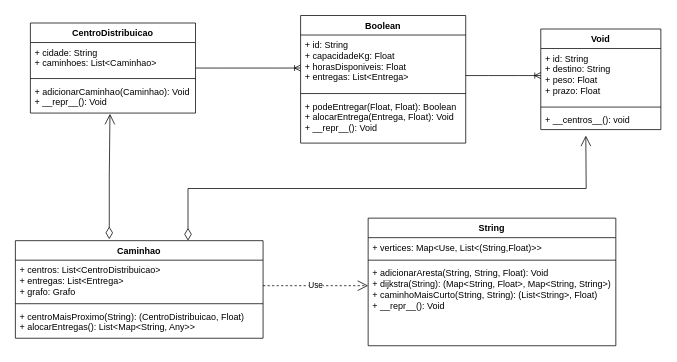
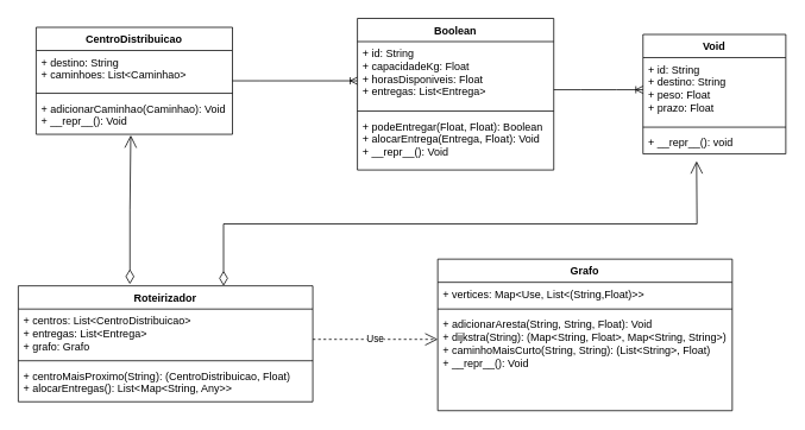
  <mxCell id="0" />
  <mxCell id="1" parent="0" />
  <mxCell id="2" value="Void" style="swimlane;fontStyle=1;align=center;verticalAlign=top;childLayout=stackLayout;horizontal=1;startSize=26;horizontalStack=0;resizeParent=1;resizeParentMax=0;resizeLast=0;collapsible=1;marginBottom=0;whiteSpace=wrap;html=1;" vertex="1" parent="1"><mxGeometry x="720" y="38" width="160" height="134" as="geometry" /></mxCell>
  <mxCell id="3" value="+ id: String&lt;div&gt;+ destino: String&lt;/div&gt;&lt;div&gt;+ peso: Float&lt;/div&gt;&lt;div&gt;+ prazo: Float&lt;/div&gt;" style="text;strokeColor=none;fillColor=none;align=left;verticalAlign=top;spacingLeft=4;spacingRight=4;overflow=hidden;rotatable=0;points=[[0,0.5],[1,0.5]];portConstraint=eastwest;whiteSpace=wrap;html=1;" vertex="1" parent="2"><mxGeometry y="26" width="160" height="74" as="geometry" /></mxCell>
  <mxCell id="4" value="" style="line;strokeWidth=1;fillColor=none;align=left;verticalAlign=middle;spacingTop=-1;spacingLeft=3;spacingRight=3;rotatable=0;labelPosition=right;points=[];portConstraint=eastwest;strokeColor=inherit;" vertex="1" parent="2"><mxGeometry y="100" width="160" height="8" as="geometry" /></mxCell>
- <mxCell id="5" value="+ __centros__(): void" style="text;strokeColor=none;fillColor=none;align=left;verticalAlign=top;spacingLeft=4;spacingRight=4;overflow=hidden;rotatable=0;points=[[0,0.5],[1,0.5]];portConstraint=eastwest;whiteSpace=wrap;html=1;" vertex="1" parent="2"><mxGeometry y="108" width="160" height="26" as="geometry" /></mxCell>
+ <mxCell id="5" value="+ __repr__(): void" style="text;strokeColor=none;fillColor=none;align=left;verticalAlign=top;spacingLeft=4;spacingRight=4;overflow=hidden;rotatable=0;points=[[0,0.5],[1,0.5]];portConstraint=eastwest;whiteSpace=wrap;html=1;" vertex="1" parent="2"><mxGeometry y="108" width="160" height="26" as="geometry" /></mxCell>
  <mxCell id="6" value="Boolean" style="swimlane;fontStyle=1;align=center;verticalAlign=top;childLayout=stackLayout;horizontal=1;startSize=26;horizontalStack=0;resizeParent=1;resizeParentMax=0;resizeLast=0;collapsible=1;marginBottom=0;whiteSpace=wrap;html=1;" vertex="1" parent="1"><mxGeometry x="400" y="20" width="220" height="170" as="geometry" /></mxCell>
  <mxCell id="7" value="+ id: String&lt;div&gt;+ capacidadeKg: Float&lt;/div&gt;&lt;div&gt;+ horasDisponiveis: Float&lt;/div&gt;&lt;div&gt;+ entregas: List&amp;lt;Entrega&amp;gt;&lt;/div&gt;" style="text;strokeColor=none;fillColor=none;align=left;verticalAlign=top;spacingLeft=4;spacingRight=4;overflow=hidden;rotatable=0;points=[[0,0.5],[1,0.5]];portConstraint=eastwest;whiteSpace=wrap;html=1;" vertex="1" parent="6"><mxGeometry y="26" width="220" height="74" as="geometry" /></mxCell>
  <mxCell id="8" value="" style="line;strokeWidth=1;fillColor=none;align=left;verticalAlign=middle;spacingTop=-1;spacingLeft=3;spacingRight=3;rotatable=0;labelPosition=right;points=[];portConstraint=eastwest;strokeColor=inherit;" vertex="1" parent="6"><mxGeometry y="100" width="220" height="8" as="geometry" /></mxCell>
  <mxCell id="9" value="+ podeEntregar(Float, Float): Boolean&lt;div&gt;+&amp;nbsp;alocarEntrega(Entrega, Float): Void&lt;/div&gt;&lt;div&gt;+&amp;nbsp;__repr__(): Void&lt;/div&gt;" style="text;strokeColor=none;fillColor=none;align=left;verticalAlign=top;spacingLeft=4;spacingRight=4;overflow=hidden;rotatable=0;points=[[0,0.5],[1,0.5]];portConstraint=eastwest;whiteSpace=wrap;html=1;" vertex="1" parent="6"><mxGeometry y="108" width="220" height="62" as="geometry" /></mxCell>
  <mxCell id="10" value="CentroDistribuicao" style="swimlane;fontStyle=1;align=center;verticalAlign=top;childLayout=stackLayout;horizontal=1;startSize=26;horizontalStack=0;resizeParent=1;resizeParentMax=0;resizeLast=0;collapsible=1;marginBottom=0;whiteSpace=wrap;html=1;" vertex="1" parent="1"><mxGeometry x="40" y="30" width="220" height="120" as="geometry" /></mxCell>
- <mxCell id="11" value="&lt;div&gt;+ cidade: String&lt;/div&gt;&lt;div&gt;+ caminhoes: List&amp;lt;Caminhao&amp;gt;&lt;/div&gt;" style="text;strokeColor=none;fillColor=none;align=left;verticalAlign=top;spacingLeft=4;spacingRight=4;overflow=hidden;rotatable=0;points=[[0,0.5],[1,0.5]];portConstraint=eastwest;whiteSpace=wrap;html=1;" vertex="1" parent="10"><mxGeometry y="26" width="220" height="44" as="geometry" /></mxCell>
+ <mxCell id="11" value="&lt;div&gt;+ destino: String&lt;/div&gt;&lt;div&gt;+ caminhoes: List&amp;lt;Caminhao&amp;gt;&lt;/div&gt;" style="text;strokeColor=none;fillColor=none;align=left;verticalAlign=top;spacingLeft=4;spacingRight=4;overflow=hidden;rotatable=0;points=[[0,0.5],[1,0.5]];portConstraint=eastwest;whiteSpace=wrap;html=1;" vertex="1" parent="10"><mxGeometry y="26" width="220" height="44" as="geometry" /></mxCell>
  <mxCell id="12" value="" style="line;strokeWidth=1;fillColor=none;align=left;verticalAlign=middle;spacingTop=-1;spacingLeft=3;spacingRight=3;rotatable=0;labelPosition=right;points=[];portConstraint=eastwest;strokeColor=inherit;" vertex="1" parent="10"><mxGeometry y="70" width="220" height="8" as="geometry" /></mxCell>
  <mxCell id="13" value="&lt;div&gt;+ adicionarCaminhao(Caminhao): Void&lt;/div&gt;&lt;div&gt;+ __repr__(): Void&lt;/div&gt;" style="text;strokeColor=none;fillColor=none;align=left;verticalAlign=top;spacingLeft=4;spacingRight=4;overflow=hidden;rotatable=0;points=[[0,0.5],[1,0.5]];portConstraint=eastwest;whiteSpace=wrap;html=1;" vertex="1" parent="10"><mxGeometry y="78" width="220" height="42" as="geometry" /></mxCell>
- <mxCell id="14" value="String" style="swimlane;fontStyle=1;align=center;verticalAlign=top;childLayout=stackLayout;horizontal=1;startSize=26;horizontalStack=0;resizeParent=1;resizeParentMax=0;resizeLast=0;collapsible=1;marginBottom=0;whiteSpace=wrap;html=1;" vertex="1" parent="1"><mxGeometry x="490" y="290" width="330" height="170" as="geometry" /></mxCell>
+ <mxCell id="14" value="Grafo" style="swimlane;fontStyle=1;align=center;verticalAlign=top;childLayout=stackLayout;horizontal=1;startSize=26;horizontalStack=0;resizeParent=1;resizeParentMax=0;resizeLast=0;collapsible=1;marginBottom=0;whiteSpace=wrap;html=1;" vertex="1" parent="1"><mxGeometry x="490" y="290" width="330" height="170" as="geometry" /></mxCell>
  <mxCell id="15" value="&lt;div&gt;&lt;span style=&quot;background-color: transparent; color: light-dark(rgb(0, 0, 0), rgb(255, 255, 255));&quot;&gt;+ vertices: Map&amp;lt;Use, List&amp;lt;(String,Float)&amp;gt;&amp;gt;&lt;/span&gt;&lt;/div&gt;" style="text;strokeColor=none;fillColor=none;align=left;verticalAlign=top;spacingLeft=4;spacingRight=4;overflow=hidden;rotatable=0;points=[[0,0.5],[1,0.5]];portConstraint=eastwest;whiteSpace=wrap;html=1;" vertex="1" parent="14"><mxGeometry y="26" width="330" height="26" as="geometry" /></mxCell>
  <mxCell id="16" value="" style="line;strokeWidth=1;fillColor=none;align=left;verticalAlign=middle;spacingTop=-1;spacingLeft=3;spacingRight=3;rotatable=0;labelPosition=right;points=[];portConstraint=eastwest;strokeColor=inherit;" vertex="1" parent="14"><mxGeometry y="52" width="330" height="8" as="geometry" /></mxCell>
  <mxCell id="17" value="&lt;div&gt;+ adicionarAresta(String, String, Float): Void&lt;/div&gt;&lt;div&gt;+ dijkstra(String): (Map&amp;lt;String, Float&amp;gt;, Map&amp;lt;String, String&amp;gt;)&lt;/div&gt;&lt;div&gt;+ caminhoMaisCurto(String, String): (List&amp;lt;String&amp;gt;, Float)&lt;/div&gt;&lt;div&gt;+ __repr__(): Void&lt;/div&gt;" style="text;strokeColor=none;fillColor=none;align=left;verticalAlign=top;spacingLeft=4;spacingRight=4;overflow=hidden;rotatable=0;points=[[0,0.5],[1,0.5]];portConstraint=eastwest;whiteSpace=wrap;html=1;" vertex="1" parent="14"><mxGeometry y="60" width="330" height="110" as="geometry" /></mxCell>
- <mxCell id="18" value="Caminhao" style="swimlane;fontStyle=1;align=center;verticalAlign=top;childLayout=stackLayout;horizontal=1;startSize=26;horizontalStack=0;resizeParent=1;resizeParentMax=0;resizeLast=0;collapsible=1;marginBottom=0;whiteSpace=wrap;html=1;" vertex="1" parent="1"><mxGeometry x="20" y="320" width="330" height="130" as="geometry" /></mxCell>
+ <mxCell id="18" value="Roteirizador" style="swimlane;fontStyle=1;align=center;verticalAlign=top;childLayout=stackLayout;horizontal=1;startSize=26;horizontalStack=0;resizeParent=1;resizeParentMax=0;resizeLast=0;collapsible=1;marginBottom=0;whiteSpace=wrap;html=1;" vertex="1" parent="1"><mxGeometry x="20" y="320" width="330" height="130" as="geometry" /></mxCell>
  <mxCell id="19" value="&lt;div&gt;+ centros: List&amp;lt;CentroDistribuicao&amp;gt;&lt;/div&gt;&lt;div&gt;+ entregas: List&amp;lt;Entrega&amp;gt;&lt;/div&gt;&lt;div&gt;+ grafo: Grafo&lt;/div&gt;" style="text;strokeColor=none;fillColor=none;align=left;verticalAlign=top;spacingLeft=4;spacingRight=4;overflow=hidden;rotatable=0;points=[[0,0.5],[1,0.5]];portConstraint=eastwest;whiteSpace=wrap;html=1;" vertex="1" parent="18"><mxGeometry y="26" width="330" height="54" as="geometry" /></mxCell>
  <mxCell id="20" value="" style="line;strokeWidth=1;fillColor=none;align=left;verticalAlign=middle;spacingTop=-1;spacingLeft=3;spacingRight=3;rotatable=0;labelPosition=right;points=[];portConstraint=eastwest;strokeColor=inherit;" vertex="1" parent="18"><mxGeometry y="80" width="330" height="8" as="geometry" /></mxCell>
  <mxCell id="21" value="&lt;div&gt;+ centroMaisProximo(String): (CentroDistribuicao, Float)&lt;/div&gt;&lt;div&gt;+ alocarEntregas(): List&amp;lt;Map&amp;lt;String, Any&amp;gt;&amp;gt;&lt;/div&gt;" style="text;strokeColor=none;fillColor=none;align=left;verticalAlign=top;spacingLeft=4;spacingRight=4;overflow=hidden;rotatable=0;points=[[0,0.5],[1,0.5]];portConstraint=eastwest;whiteSpace=wrap;html=1;" vertex="1" parent="18"><mxGeometry y="88" width="330" height="42" as="geometry" /></mxCell>
  <mxCell id="22" value="" style="edgeStyle=entityRelationEdgeStyle;fontSize=12;html=1;endArrow=ERoneToMany;rounded=0;exitX=0.505;exitY=1.071;exitDx=0;exitDy=0;exitPerimeter=0;" edge="1" parent="1"><mxGeometry width="100" height="100" relative="1" as="geometry"><mxPoint x="260" y="90.002" as="sourcePoint" /><mxPoint x="400" y="90" as="targetPoint" /><Array as="points"><mxPoint x="498.9" y="107.02" /><mxPoint x="518.9" y="97.02" /><mxPoint x="488.9" y="107.02" /><mxPoint x="508.9" y="117.02" /></Array></mxGeometry></mxCell>
  <mxCell id="23" value="" style="edgeStyle=entityRelationEdgeStyle;fontSize=12;html=1;endArrow=ERoneToMany;rounded=0;exitX=0.505;exitY=1.071;exitDx=0;exitDy=0;exitPerimeter=0;" edge="1" parent="1"><mxGeometry width="100" height="100" relative="1" as="geometry"><mxPoint x="620" y="100.002" as="sourcePoint" /><mxPoint x="720" y="100" as="targetPoint" /><Array as="points"><mxPoint x="858.9" y="117.02" /><mxPoint x="878.9" y="107.02" /><mxPoint x="848.9" y="117.02" /><mxPoint x="868.9" y="127.02" /></Array></mxGeometry></mxCell>
  <mxCell id="24" value="Use" style="endArrow=open;endSize=12;dashed=1;html=1;rounded=0;" edge="1" parent="1"><mxGeometry width="160" relative="1" as="geometry"><mxPoint x="350" y="380" as="sourcePoint" /><mxPoint x="490" y="380" as="targetPoint" /></mxGeometry></mxCell>
  <mxCell id="25" value="" style="endArrow=open;html=1;endSize=12;startArrow=diamondThin;startSize=14;startFill=0;edgeStyle=orthogonalEdgeStyle;align=left;verticalAlign=bottom;rounded=0;exitX=0.697;exitY=0;exitDx=0;exitDy=0;exitPerimeter=0;" edge="1" parent="1" source="18"><mxGeometry x="-1" y="3" relative="1" as="geometry"><mxPoint x="320" y="290" as="sourcePoint" /><mxPoint x="780" y="180" as="targetPoint" /></mxGeometry></mxCell>
  <mxCell id="26" value="" style="endArrow=open;html=1;endSize=12;startArrow=diamondThin;startSize=14;startFill=0;edgeStyle=orthogonalEdgeStyle;align=left;verticalAlign=bottom;rounded=0;entryX=0.482;entryY=1.024;entryDx=0;entryDy=0;entryPerimeter=0;exitX=0.379;exitY=-0.015;exitDx=0;exitDy=0;exitPerimeter=0;" edge="1" parent="1" source="18" target="13"><mxGeometry x="-1" y="40" relative="1" as="geometry"><mxPoint x="60" y="220" as="sourcePoint" /><mxPoint x="220" y="220" as="targetPoint" /><mxPoint y="1" as="offset" /></mxGeometry></mxCell>
